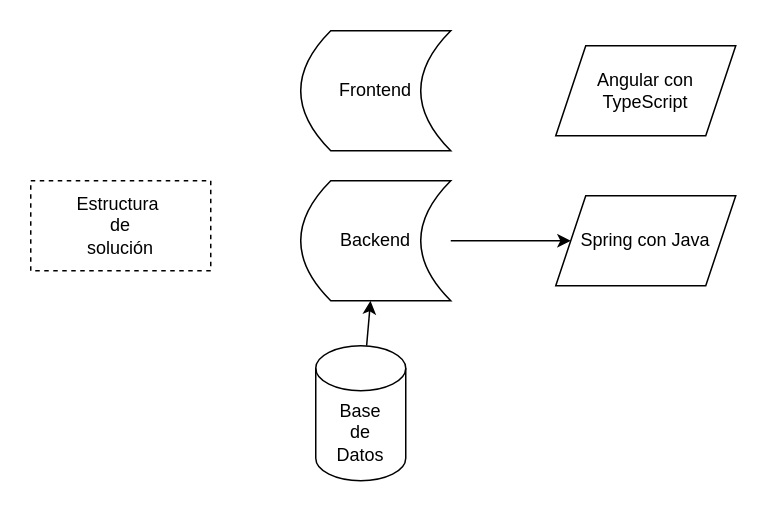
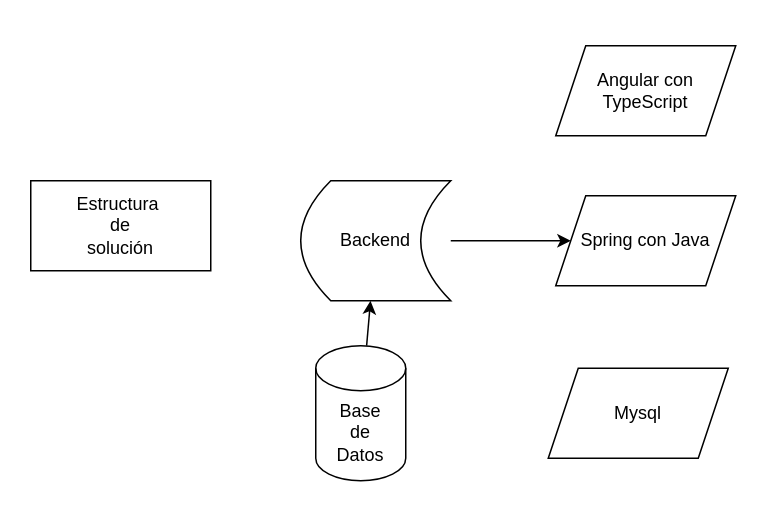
  <mxCell id="0" />
  <mxCell id="1" parent="0" />
- <mxCell id="2" value="Estructura&amp;nbsp;&lt;br&gt;de &lt;br&gt;solución" style="rounded=0;whiteSpace=wrap;html=1;dashed=1;" vertex="1" parent="1"><mxGeometry x="20" y="120" width="120" height="60" as="geometry" /></mxCell>
- <mxCell id="3" value="Frontend" style="shape=dataStorage;whiteSpace=wrap;html=1;fixedSize=1;" vertex="1" parent="1"><mxGeometry x="200" y="20" width="100" height="80" as="geometry" /></mxCell>
+ <mxCell id="2" value="Estructura&amp;nbsp;&lt;br&gt;de &lt;br&gt;solución" style="rounded=0;whiteSpace=wrap;html=1;" vertex="1" parent="1"><mxGeometry x="20" y="120" width="120" height="60" as="geometry" /></mxCell>
  <mxCell id="4" value="" style="edgeStyle=none;html=1;" edge="1" parent="1" source="5" target="9"><mxGeometry relative="1" as="geometry" /></mxCell>
  <mxCell id="5" value="Backend" style="shape=dataStorage;whiteSpace=wrap;html=1;fixedSize=1;" vertex="1" parent="1"><mxGeometry x="200" y="120" width="100" height="80" as="geometry" /></mxCell>
  <mxCell id="6" value="" style="edgeStyle=none;html=1;" edge="1" parent="1" source="7" target="5"><mxGeometry relative="1" as="geometry" /></mxCell>
  <mxCell id="7" value="Base &lt;br&gt;de&lt;br&gt;Datos" style="shape=cylinder3;whiteSpace=wrap;html=1;boundedLbl=1;backgroundOutline=1;size=15;" vertex="1" parent="1"><mxGeometry x="210" y="230" width="60" height="90" as="geometry" /></mxCell>
  <mxCell id="8" value="Angular con TypeScript" style="shape=parallelogram;perimeter=parallelogramPerimeter;whiteSpace=wrap;html=1;fixedSize=1;" vertex="1" parent="1"><mxGeometry x="370" y="30" width="120" height="60" as="geometry" /></mxCell>
  <mxCell id="9" value="Spring con Java" style="shape=parallelogram;perimeter=parallelogramPerimeter;whiteSpace=wrap;html=1;fixedSize=1;" vertex="1" parent="1"><mxGeometry x="370" y="130" width="120" height="60" as="geometry" /></mxCell>
+ <mxCell id="10" value="Mysql" style="shape=parallelogram;perimeter=parallelogramPerimeter;whiteSpace=wrap;html=1;fixedSize=1;" vertex="1" parent="1"><mxGeometry x="365" y="245" width="120" height="60" as="geometry" /></mxCell>
